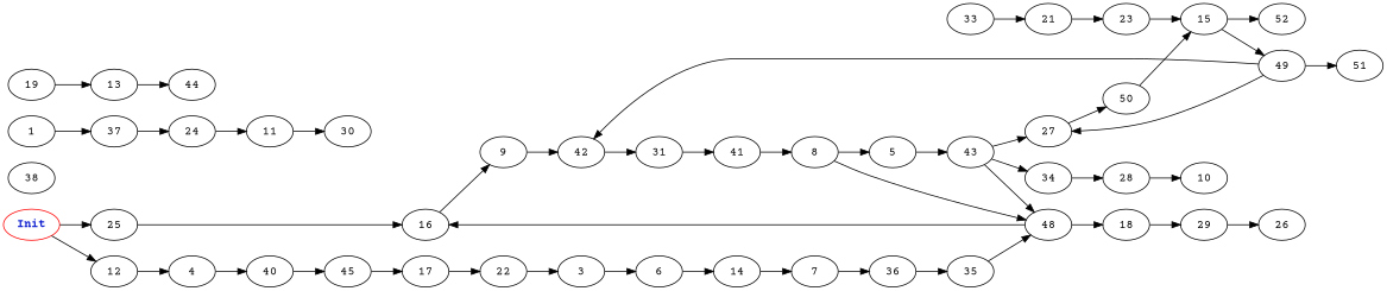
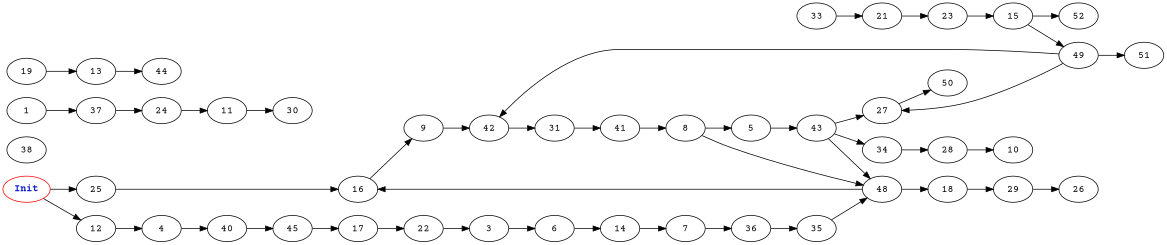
  digraph {
    fontname="Courier Prime"
    rankdir=LR
    node [fontname="Courier Prime"]
    edge [fontname="Courier Prime" weight=5.0]
    n1 [color=red fontcolor="#1020d0" label=<<b>Init</b>>]
    25
    12
    16
    4
    38
    9
    40
    42
    45
    5
    43
    27
    34
    48
    50
    28
    18
    15
    10
    29
    26
    1
    37
    24
    11
    30
    6
    14
    7
    36
    35
    31
    41
    8
    17
    22
    52
    49
    51
    21
    23
    33
    13
    44
    3
    19
    n1 -> 25
    n1 -> 12 [weight=2.0]
    25 -> 16 [weight=2.0]
    12 -> 4 [weight=7.0]
    16 -> 9 [weight=2.0]
    4 -> 40 [weight=8.0]
    9 -> 42 [weight=4.0]
    40 -> 45 [weight=1.0]
    42 -> 31 [weight=1.0]
    45 -> 17 [weight=1.0]
    5 -> 43 [weight=2.0]
    43 -> 27 [weight=8.0]
    43 -> 34
    43 -> 48 [weight=6.0]
    27 -> 50 [weight=4.0]
    34 -> 28 [weight=8.0]
    48 -> 16
    48 -> 18 [weight=3.0]
-   50 -> 15 [weight=8.0]
    28 -> 10 [weight=1.0]
    18 -> 29 [weight=1.0]
    15 -> 52
    15 -> 49 [weight=3.0]
    29 -> 26
    1 -> 37 [weight=6.0]
    37 -> 24 [weight=9.0]
    24 -> 11 [weight=4.0]
    11 -> 30 [weight=9.0]
    6 -> 14 [weight=7.0]
    14 -> 7 [weight=4.0]
    7 -> 36 [weight=3.0]
    36 -> 35 [weight=4.0]
    35 -> 48 [weight=1.0]
    31 -> 41
    41 -> 8 [weight=3.0]
    8 -> 5
    8 -> 48 [weight=3.0]
    17 -> 22 [weight=4.0]
    22 -> 3
    49 -> 42 [weight=2.0]
    49 -> 27 [weight=1.0]
    49 -> 51 [weight=1.0]
    21 -> 23 [weight=3.0]
    23 -> 15
    33 -> 21 [weight=9.0]
    13 -> 44 [weight=3.0]
    3 -> 6
    19 -> 13 [weight=3.0]
  }
